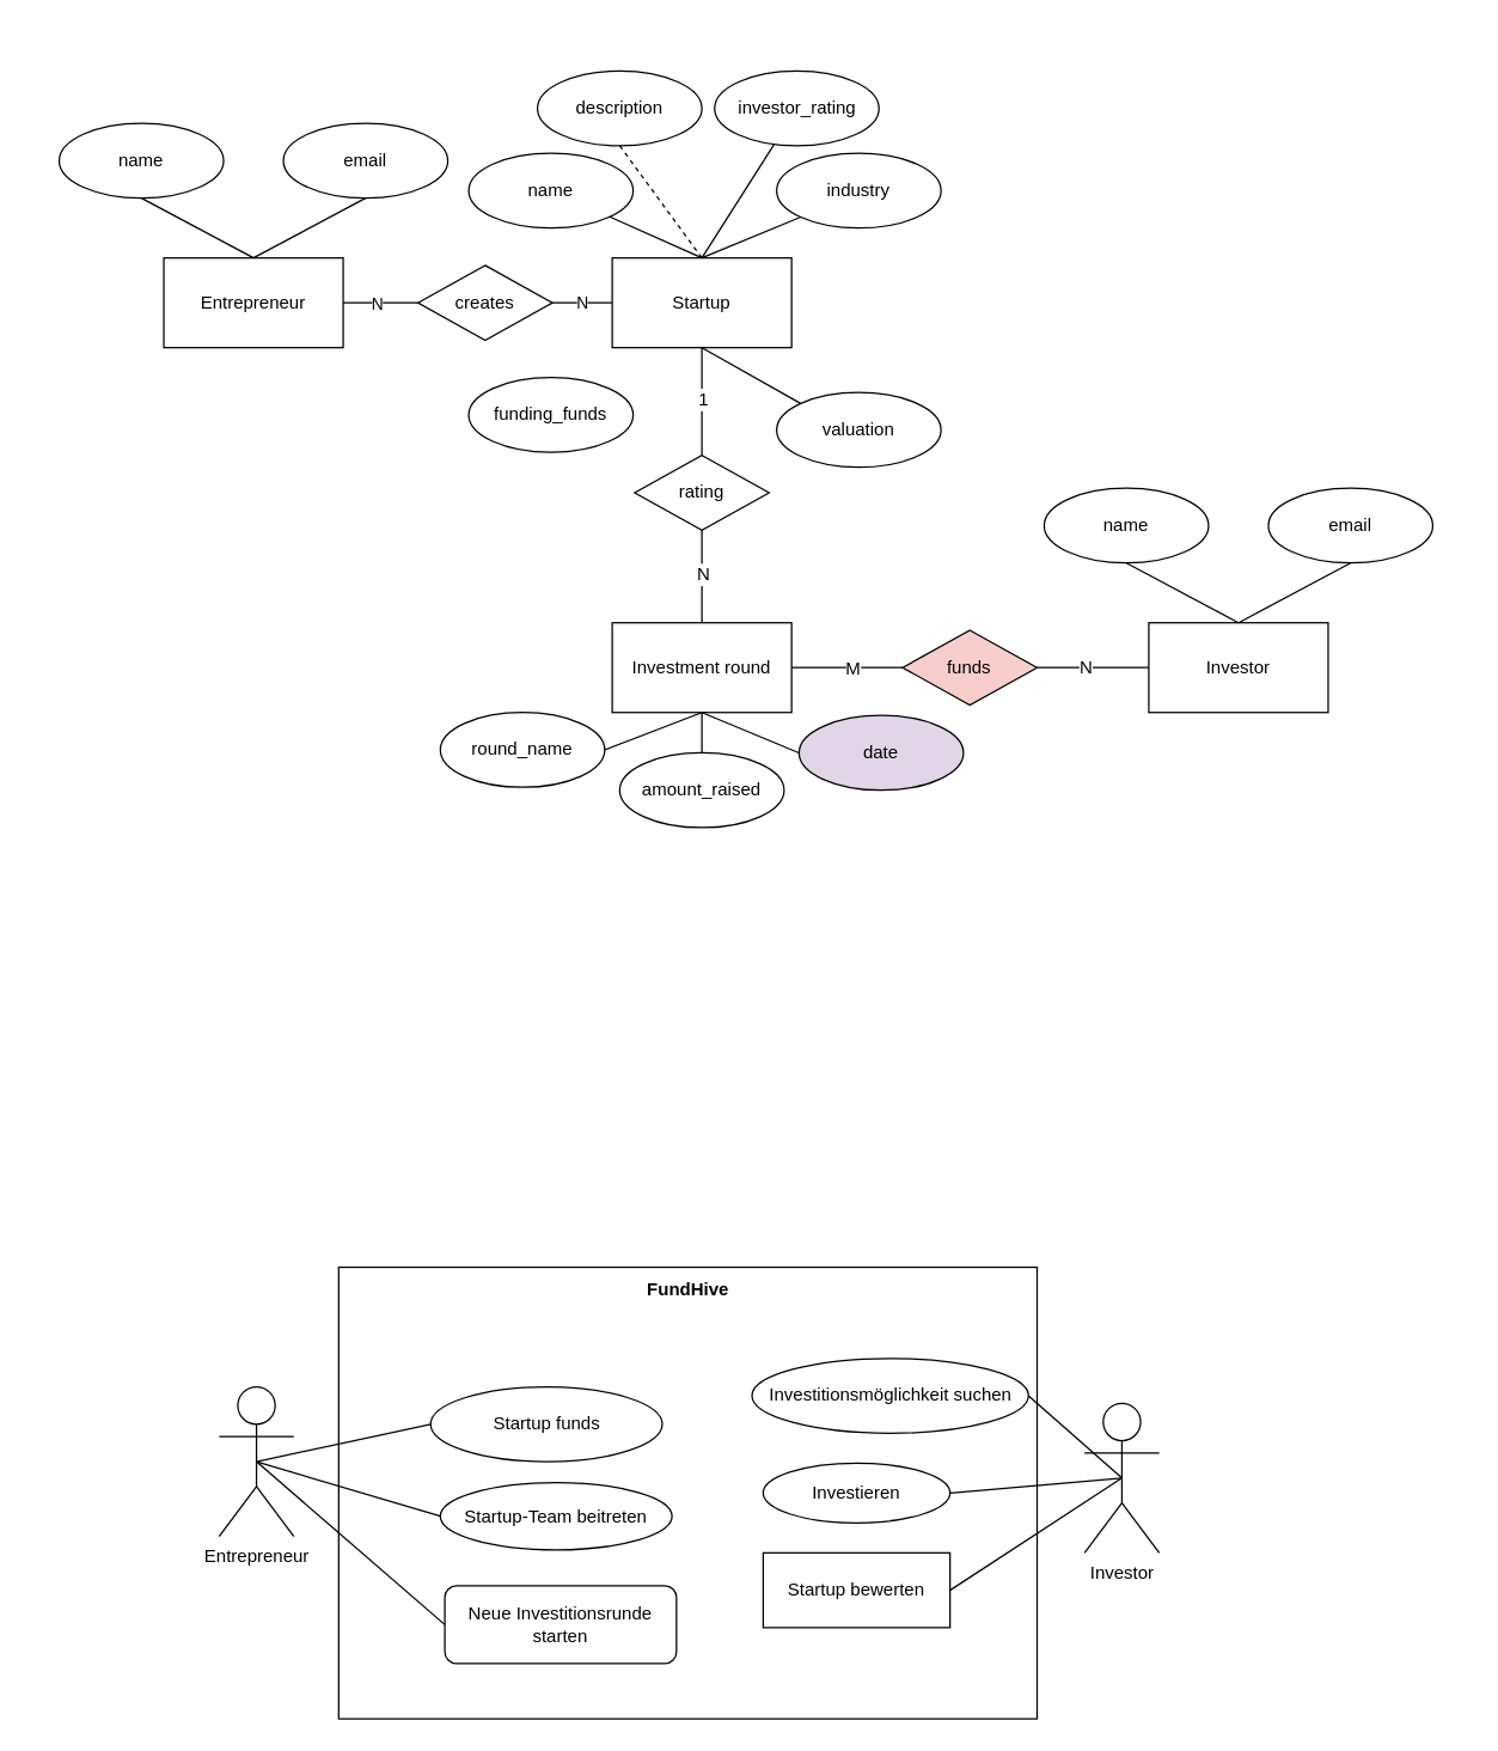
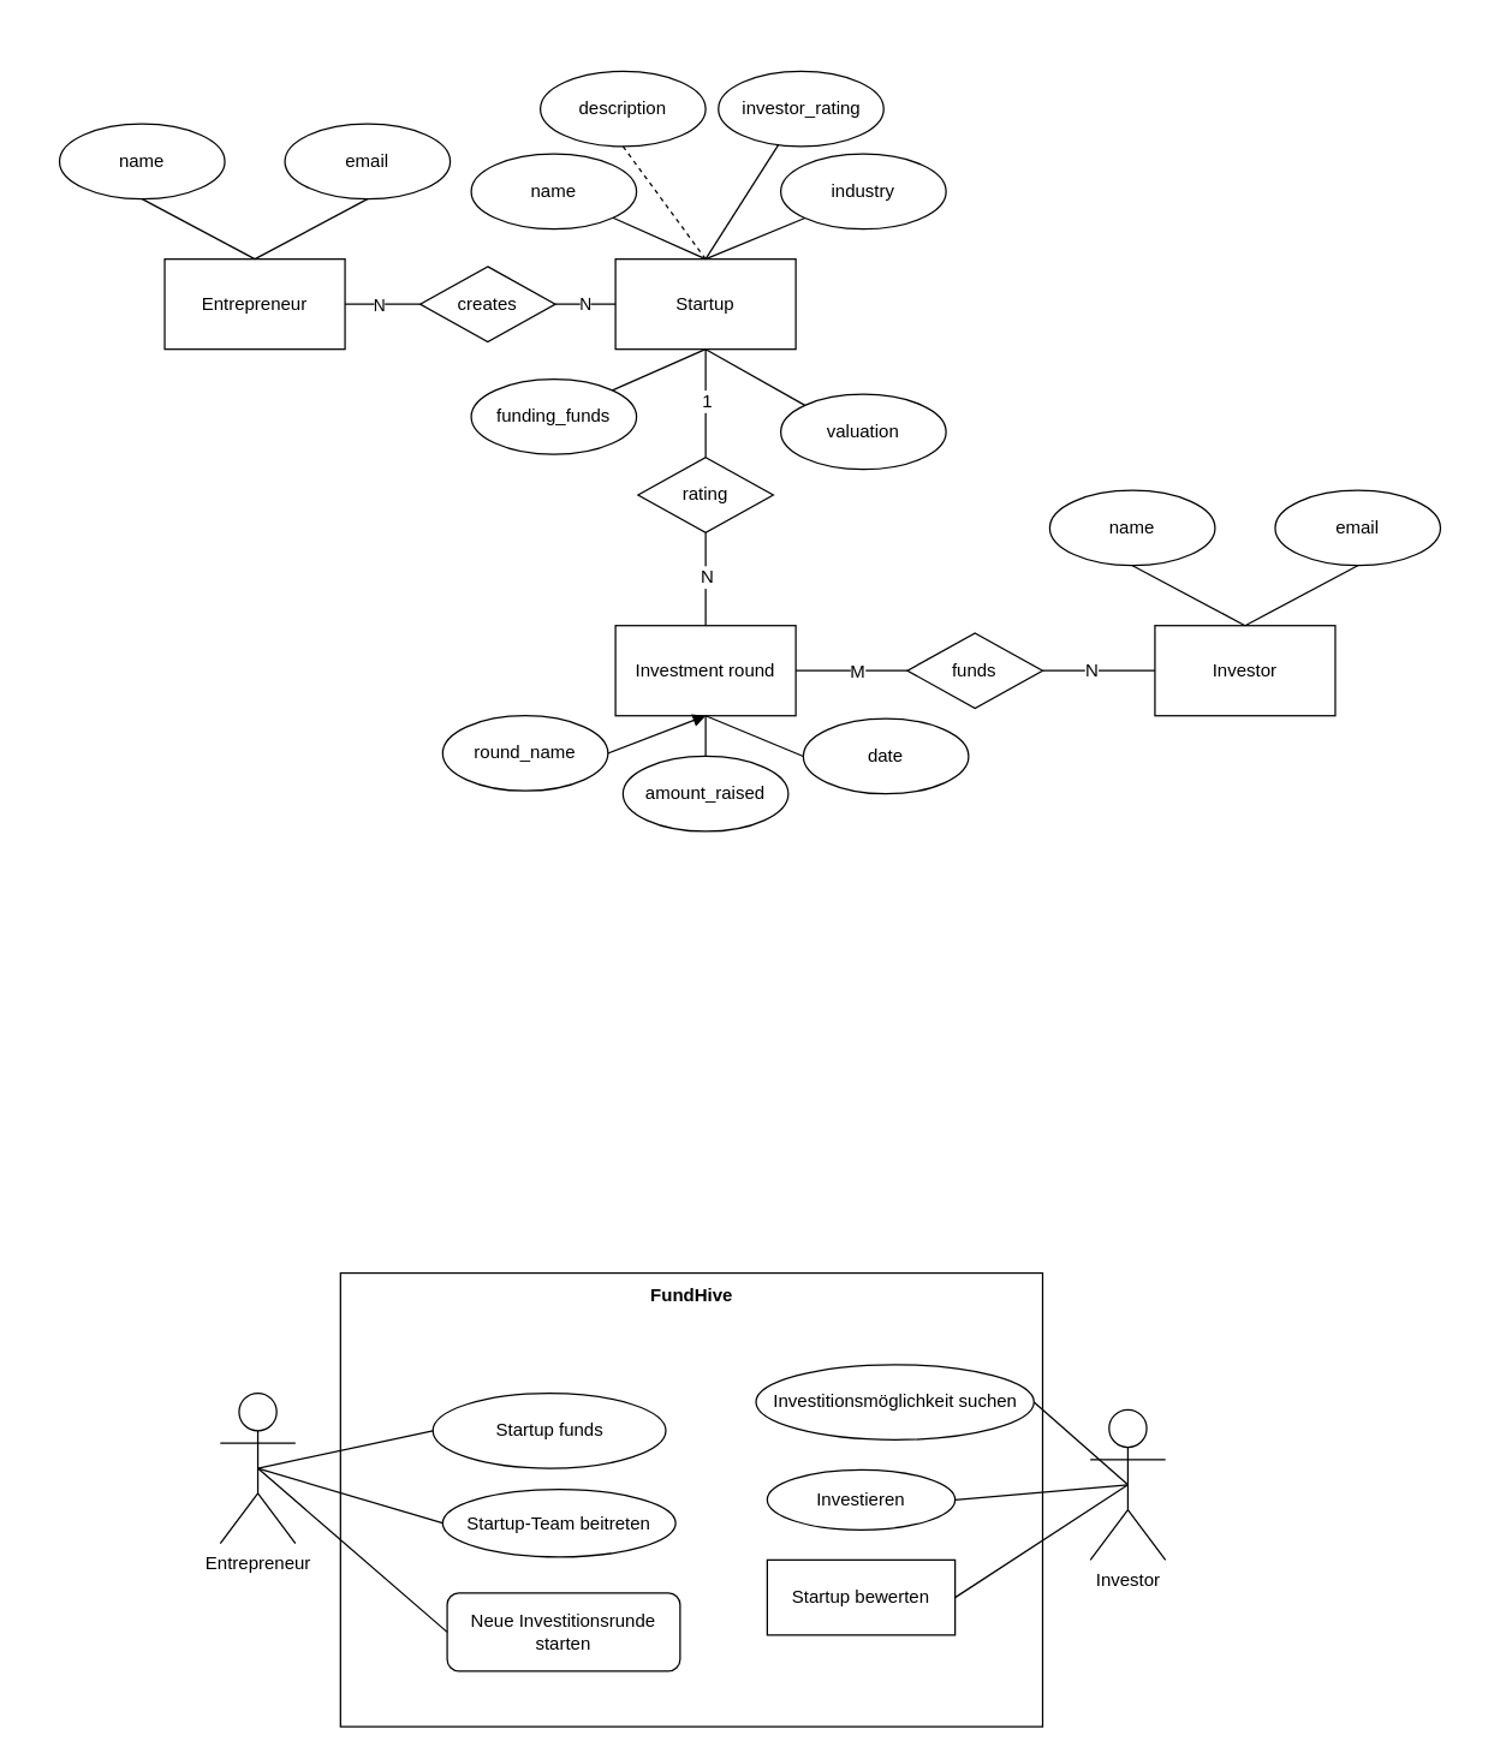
  <mxCell id="0" />
  <mxCell id="1" parent="0" />
  <mxCell id="2" value="" style="rounded=0;whiteSpace=wrap;html=1;strokeColor=light-dark(#FFFFFF,#FFFFFF);" parent="1" vertex="1"><mxGeometry x="20" y="20" width="960" height="561" as="geometry" /></mxCell>
  <mxCell id="3" value="" style="rounded=0;whiteSpace=wrap;html=1;strokeColor=light-dark(#FFFFFF,#FFFFFF);" parent="1" vertex="1"><mxGeometry x="111" y="827" width="695" height="290" as="geometry" /></mxCell>
  <mxCell id="4" value="Startup" style="rounded=0;whiteSpace=wrap;html=1;" parent="1" vertex="1"><mxGeometry x="409" y="172" width="120" height="60" as="geometry" /></mxCell>
  <mxCell id="5" value="Investor" style="rounded=0;whiteSpace=wrap;html=1;" parent="1" vertex="1"><mxGeometry x="768" y="416" width="120" height="60" as="geometry" /></mxCell>
  <mxCell id="6" value="Entrepreneur" style="rounded=0;whiteSpace=wrap;html=1;" parent="1" vertex="1"><mxGeometry x="109" y="172" width="120" height="60" as="geometry" /></mxCell>
  <mxCell id="7" value="name" style="ellipse;whiteSpace=wrap;html=1;" parent="1" vertex="1"><mxGeometry x="39" y="82" width="110" height="50" as="geometry" /></mxCell>
  <mxCell id="8" value="email" style="ellipse;whiteSpace=wrap;html=1;" parent="1" vertex="1"><mxGeometry x="189" y="82" width="110" height="50" as="geometry" /></mxCell>
  <mxCell id="9" value="" style="endArrow=none;html=1;rounded=0;entryX=0.5;entryY=1;entryDx=0;entryDy=0;exitX=0.5;exitY=0;exitDx=0;exitDy=0;" parent="1" source="6" target="7" edge="1"><mxGeometry width="50" height="50" relative="1" as="geometry"><mxPoint x="189" y="342" as="sourcePoint" /><mxPoint x="239" y="292" as="targetPoint" /></mxGeometry></mxCell>
  <mxCell id="10" value="" style="endArrow=none;html=1;rounded=0;entryX=0.5;entryY=1;entryDx=0;entryDy=0;exitX=0.5;exitY=0;exitDx=0;exitDy=0;" parent="1" source="6" target="8" edge="1"><mxGeometry width="50" height="50" relative="1" as="geometry"><mxPoint x="179" y="182" as="sourcePoint" /><mxPoint x="104" y="142" as="targetPoint" /></mxGeometry></mxCell>
  <mxCell id="11" value="creates" style="rhombus;whiteSpace=wrap;html=1;" parent="1" vertex="1"><mxGeometry x="279" y="177" width="90" height="50" as="geometry" /></mxCell>
  <mxCell id="12" value="" style="endArrow=none;html=1;rounded=0;exitX=1;exitY=0.5;exitDx=0;exitDy=0;entryX=0;entryY=0.5;entryDx=0;entryDy=0;" parent="1" source="6" target="11" edge="1"><mxGeometry width="50" height="50" relative="1" as="geometry"><mxPoint x="409" y="192" as="sourcePoint" /><mxPoint x="459" y="142" as="targetPoint" /></mxGeometry></mxCell>
  <mxCell id="13" value="N" style="edgeLabel;html=1;align=center;verticalAlign=middle;resizable=0;points=[];" parent="12" vertex="1" connectable="0"><mxGeometry x="-0.112" relative="1" as="geometry"><mxPoint as="offset" /></mxGeometry></mxCell>
  <mxCell id="14" value="N" style="endArrow=none;html=1;rounded=0;exitX=1;exitY=0.5;exitDx=0;exitDy=0;entryX=0;entryY=0.5;entryDx=0;entryDy=0;" parent="1" source="11" target="4" edge="1"><mxGeometry width="50" height="50" relative="1" as="geometry"><mxPoint x="279" y="292" as="sourcePoint" /><mxPoint x="329" y="242" as="targetPoint" /></mxGeometry></mxCell>
  <mxCell id="15" value="name" style="ellipse;whiteSpace=wrap;html=1;" parent="1" vertex="1"><mxGeometry x="698" y="326" width="110" height="50" as="geometry" /></mxCell>
  <mxCell id="16" value="email" style="ellipse;whiteSpace=wrap;html=1;" parent="1" vertex="1"><mxGeometry x="848" y="326" width="110" height="50" as="geometry" /></mxCell>
  <mxCell id="17" value="" style="endArrow=none;html=1;rounded=0;entryX=0.5;entryY=1;entryDx=0;entryDy=0;exitX=0.5;exitY=0;exitDx=0;exitDy=0;" parent="1" target="15" edge="1"><mxGeometry width="50" height="50" relative="1" as="geometry"><mxPoint x="828" y="416" as="sourcePoint" /><mxPoint x="898" y="536" as="targetPoint" /></mxGeometry></mxCell>
  <mxCell id="18" value="" style="endArrow=none;html=1;rounded=0;entryX=0.5;entryY=1;entryDx=0;entryDy=0;exitX=0.5;exitY=0;exitDx=0;exitDy=0;" parent="1" target="16" edge="1"><mxGeometry width="50" height="50" relative="1" as="geometry"><mxPoint x="828" y="416" as="sourcePoint" /><mxPoint x="763" y="386" as="targetPoint" /></mxGeometry></mxCell>
  <mxCell id="19" value="name" style="ellipse;whiteSpace=wrap;html=1;" parent="1" vertex="1"><mxGeometry x="313" y="102" width="110" height="50" as="geometry" /></mxCell>
  <mxCell id="20" value="funding_funds" style="ellipse;whiteSpace=wrap;html=1;" parent="1" vertex="1"><mxGeometry x="313" y="252" width="110" height="50" as="geometry" /></mxCell>
  <mxCell id="21" value="description" style="ellipse;whiteSpace=wrap;html=1;" parent="1" vertex="1"><mxGeometry x="359" y="47" width="110" height="50" as="geometry" /></mxCell>
  <mxCell id="22" value="industry" style="ellipse;whiteSpace=wrap;html=1;" parent="1" vertex="1"><mxGeometry x="519" y="102" width="110" height="50" as="geometry" /></mxCell>
  <mxCell id="23" value="valuation" style="ellipse;whiteSpace=wrap;html=1;" parent="1" vertex="1"><mxGeometry x="519" y="262" width="110" height="50" as="geometry" /></mxCell>
  <mxCell id="24" value="" style="endArrow=none;html=1;rounded=0;entryX=0.5;entryY=1;entryDx=0;entryDy=0;exitX=0.5;exitY=0;exitDx=0;exitDy=0;dashed=1;" parent="1" source="4" target="21" edge="1"><mxGeometry width="50" height="50" relative="1" as="geometry"><mxPoint x="389" y="192" as="sourcePoint" /><mxPoint x="439" y="142" as="targetPoint" /></mxGeometry></mxCell>
  <mxCell id="25" value="" style="endArrow=none;html=1;rounded=0;exitX=0.5;exitY=0;exitDx=0;exitDy=0;" parent="1" source="4" target="19" edge="1"><mxGeometry width="50" height="50" relative="1" as="geometry"><mxPoint x="419" y="172" as="sourcePoint" /><mxPoint x="469" y="122" as="targetPoint" /></mxGeometry></mxCell>
  <mxCell id="26" value="" style="endArrow=none;html=1;rounded=0;entryX=0;entryY=1;entryDx=0;entryDy=0;" parent="1" target="22" edge="1"><mxGeometry width="50" height="50" relative="1" as="geometry"><mxPoint x="469" y="172" as="sourcePoint" /><mxPoint x="529" y="132" as="targetPoint" /></mxGeometry></mxCell>
+ <mxCell id="27" value="" style="endArrow=none;html=1;rounded=0;entryX=0.5;entryY=1;entryDx=0;entryDy=0;exitX=1;exitY=0;exitDx=0;exitDy=0;" parent="1" source="20" target="4" edge="1"><mxGeometry width="50" height="50" relative="1" as="geometry"><mxPoint x="389" y="292" as="sourcePoint" /><mxPoint x="439" y="242" as="targetPoint" /></mxGeometry></mxCell>
  <mxCell id="28" value="" style="endArrow=none;html=1;rounded=0;entryX=0.5;entryY=1;entryDx=0;entryDy=0;exitX=0;exitY=0;exitDx=0;exitDy=0;" parent="1" source="23" target="4" edge="1"><mxGeometry width="50" height="50" relative="1" as="geometry"><mxPoint x="409" y="302" as="sourcePoint" /><mxPoint x="459" y="252" as="targetPoint" /></mxGeometry></mxCell>
  <mxCell id="29" value="" style="rounded=0;whiteSpace=wrap;html=1;" parent="1" vertex="1"><mxGeometry x="226" y="847" width="467.27" height="302" as="geometry" /></mxCell>
  <mxCell id="30" value="&lt;b&gt;FundHive&lt;/b&gt;" style="text;html=1;align=center;verticalAlign=middle;whiteSpace=wrap;rounded=0;" parent="1" vertex="1"><mxGeometry x="429.63" y="847" width="60" height="30" as="geometry" /></mxCell>
  <mxCell id="31" value="Entrepreneur" style="shape=umlActor;verticalLabelPosition=bottom;verticalAlign=top;html=1;outlineConnect=0;" parent="1" vertex="1"><mxGeometry x="146" y="927" width="50" height="100" as="geometry" /></mxCell>
  <mxCell id="32" value="Investor" style="shape=umlActor;verticalLabelPosition=bottom;verticalAlign=top;html=1;outlineConnect=0;" parent="1" vertex="1"><mxGeometry x="725" y="938" width="50" height="100" as="geometry" /></mxCell>
  <mxCell id="33" value="&lt;p data-pm-slice=&quot;1 1 []&quot;&gt;Startup funds&lt;/p&gt;" style="ellipse;whiteSpace=wrap;html=1;" parent="1" vertex="1"><mxGeometry x="287.5" y="927" width="155" height="50" as="geometry" /></mxCell>
  <mxCell id="34" value="Startup-Team beitreten" style="ellipse;whiteSpace=wrap;html=1;" parent="1" vertex="1"><mxGeometry x="294" y="991" width="155" height="45" as="geometry" /></mxCell>
  <mxCell id="35" value="&lt;p data-pm-slice=&quot;1 1 []&quot;&gt;Investitionsmöglichkeit suchen&lt;/p&gt;" style="ellipse;whiteSpace=wrap;html=1;" parent="1" vertex="1"><mxGeometry x="502.5" y="908" width="185" height="50" as="geometry" /></mxCell>
  <mxCell id="36" value="Investieren" style="ellipse;whiteSpace=wrap;html=1;" parent="1" vertex="1"><mxGeometry x="510" y="978" width="125" height="40" as="geometry" /></mxCell>
  <mxCell id="37" value="Startup bewerten" style="whiteSpace=wrap;html=1;rounded=0;" parent="1" vertex="1"><mxGeometry x="510" y="1038" width="125" height="50" as="geometry" /></mxCell>
  <mxCell id="38" value="investor_rating" style="ellipse;whiteSpace=wrap;html=1;" parent="1" vertex="1"><mxGeometry x="477.5" y="47" width="110" height="50" as="geometry" /></mxCell>
  <mxCell id="39" value="" style="endArrow=none;html=1;rounded=0;entryX=0.5;entryY=0;entryDx=0;entryDy=0;" parent="1" source="38" target="4" edge="1"><mxGeometry width="50" height="50" relative="1" as="geometry"><mxPoint x="389" y="332" as="sourcePoint" /><mxPoint x="439" y="282" as="targetPoint" /></mxGeometry></mxCell>
  <mxCell id="40" value="" style="endArrow=none;html=1;rounded=0;entryX=1;entryY=0.5;entryDx=0;entryDy=0;exitX=0.5;exitY=0.5;exitDx=0;exitDy=0;exitPerimeter=0;" parent="1" source="32" target="35" edge="1"><mxGeometry width="50" height="50" relative="1" as="geometry"><mxPoint x="755" y="1018" as="sourcePoint" /><mxPoint x="805" y="968" as="targetPoint" /></mxGeometry></mxCell>
  <mxCell id="41" value="" style="endArrow=none;html=1;rounded=0;entryX=1;entryY=0.5;entryDx=0;entryDy=0;exitX=0.5;exitY=0.5;exitDx=0;exitDy=0;exitPerimeter=0;" parent="1" source="32" target="36" edge="1"><mxGeometry width="50" height="50" relative="1" as="geometry"><mxPoint x="795" y="1018" as="sourcePoint" /><mxPoint x="845" y="968" as="targetPoint" /></mxGeometry></mxCell>
  <mxCell id="42" value="" style="endArrow=none;html=1;rounded=0;entryX=0.5;entryY=0.5;entryDx=0;entryDy=0;entryPerimeter=0;exitX=1;exitY=0.5;exitDx=0;exitDy=0;" parent="1" source="37" target="32" edge="1"><mxGeometry width="50" height="50" relative="1" as="geometry"><mxPoint x="735" y="1088" as="sourcePoint" /><mxPoint x="785" y="1038" as="targetPoint" /></mxGeometry></mxCell>
  <mxCell id="43" value="" style="endArrow=none;html=1;rounded=0;entryX=0;entryY=0.5;entryDx=0;entryDy=0;exitX=0.5;exitY=0.5;exitDx=0;exitDy=0;exitPerimeter=0;" parent="1" source="31" target="33" edge="1"><mxGeometry width="50" height="50" relative="1" as="geometry"><mxPoint x="156" y="987" as="sourcePoint" /><mxPoint x="206" y="937" as="targetPoint" /></mxGeometry></mxCell>
  <mxCell id="44" value="" style="endArrow=none;html=1;rounded=0;entryX=0;entryY=0.5;entryDx=0;entryDy=0;exitX=0.5;exitY=0.5;exitDx=0;exitDy=0;exitPerimeter=0;" parent="1" source="31" target="34" edge="1"><mxGeometry width="50" height="50" relative="1" as="geometry"><mxPoint x="206" y="1017" as="sourcePoint" /><mxPoint x="256" y="967" as="targetPoint" /></mxGeometry></mxCell>
  <mxCell id="45" value="Neue Investitionsrunde starten" style="whiteSpace=wrap;html=1;rounded=1;" parent="1" vertex="1"><mxGeometry x="297" y="1060" width="155" height="52" as="geometry" /></mxCell>
  <mxCell id="46" value="" style="endArrow=none;html=1;rounded=0;entryX=0.5;entryY=0.5;entryDx=0;entryDy=0;entryPerimeter=0;exitX=0;exitY=0.5;exitDx=0;exitDy=0;" parent="1" source="45" target="31" edge="1"><mxGeometry width="50" height="50" relative="1" as="geometry"><mxPoint x="112" y="1105" as="sourcePoint" /><mxPoint x="162" y="1055" as="targetPoint" /></mxGeometry></mxCell>
  <mxCell id="47" value="Investment round" style="rounded=0;whiteSpace=wrap;html=1;" parent="1" vertex="1"><mxGeometry x="409" y="416" width="120" height="60" as="geometry" /></mxCell>
  <mxCell id="48" value="" style="endArrow=none;html=1;rounded=0;entryX=0.5;entryY=1;entryDx=0;entryDy=0;exitX=0.5;exitY=0;exitDx=0;exitDy=0;" parent="1" source="50" target="4" edge="1"><mxGeometry width="50" height="50" relative="1" as="geometry"><mxPoint x="439.63" y="302" as="sourcePoint" /><mxPoint x="489.63" y="252" as="targetPoint" /></mxGeometry></mxCell>
  <mxCell id="49" value="1" style="edgeLabel;html=1;align=center;verticalAlign=middle;resizable=0;points=[];fontSize=12;" vertex="1" connectable="0" parent="48"><mxGeometry x="0.058" relative="1" as="geometry"><mxPoint as="offset" /></mxGeometry></mxCell>
  <mxCell id="50" value="rating" style="rhombus;whiteSpace=wrap;html=1;" parent="1" vertex="1"><mxGeometry x="424" y="304" width="90" height="50" as="geometry" /></mxCell>
  <mxCell id="51" value="" style="endArrow=none;html=1;rounded=0;entryX=0.5;entryY=1;entryDx=0;entryDy=0;exitX=0.5;exitY=0;exitDx=0;exitDy=0;" parent="1" source="47" target="50" edge="1"><mxGeometry width="50" height="50" relative="1" as="geometry"><mxPoint x="422" y="417" as="sourcePoint" /><mxPoint x="472" y="367" as="targetPoint" /></mxGeometry></mxCell>
  <mxCell id="52" value="N" style="edgeLabel;html=1;align=center;verticalAlign=middle;resizable=0;points=[];fontSize=12;" vertex="1" connectable="0" parent="51"><mxGeometry x="0.055" relative="1" as="geometry"><mxPoint as="offset" /></mxGeometry></mxCell>
- <mxCell id="53" value="funds" style="rhombus;whiteSpace=wrap;html=1;fillColor=#f8cecc;" parent="1" vertex="1"><mxGeometry x="603.27" y="421" width="90" height="50" as="geometry" /></mxCell>
+ <mxCell id="53" value="funds" style="rhombus;whiteSpace=wrap;html=1;" parent="1" vertex="1"><mxGeometry x="603.27" y="421" width="90" height="50" as="geometry" /></mxCell>
  <mxCell id="54" value="" style="endArrow=none;html=1;rounded=0;entryX=1;entryY=0.5;entryDx=0;entryDy=0;exitX=0;exitY=0.5;exitDx=0;exitDy=0;" parent="1" source="53" target="47" edge="1"><mxGeometry width="50" height="50" relative="1" as="geometry"><mxPoint x="651" y="296" as="sourcePoint" /><mxPoint x="701" y="246" as="targetPoint" /></mxGeometry></mxCell>
  <mxCell id="55" value="M" style="edgeLabel;html=1;align=center;verticalAlign=middle;resizable=0;points=[];fontSize=12;" vertex="1" connectable="0" parent="54"><mxGeometry x="-0.093" relative="1" as="geometry"><mxPoint as="offset" /></mxGeometry></mxCell>
  <mxCell id="56" value="round_name" style="ellipse;whiteSpace=wrap;html=1;" parent="1" vertex="1"><mxGeometry x="294" y="476" width="110" height="50" as="geometry" /></mxCell>
  <mxCell id="57" value="amount_raised" style="ellipse;whiteSpace=wrap;html=1;" parent="1" vertex="1"><mxGeometry x="414" y="503" width="110" height="50" as="geometry" /></mxCell>
- <mxCell id="58" value="date" style="ellipse;whiteSpace=wrap;html=1;fillColor=#e1d5e7;" parent="1" vertex="1"><mxGeometry x="534" y="478" width="110" height="50" as="geometry" /></mxCell>
- <mxCell id="59" value="" style="endArrow=none;html=1;rounded=0;entryX=0.5;entryY=1;entryDx=0;entryDy=0;exitX=1;exitY=0.5;exitDx=0;exitDy=0;" parent="1" source="56" target="47" edge="1"><mxGeometry width="50" height="50" relative="1" as="geometry"><mxPoint x="569" y="431" as="sourcePoint" /><mxPoint x="619" y="381" as="targetPoint" /></mxGeometry></mxCell>
+ <mxCell id="58" value="date" style="ellipse;whiteSpace=wrap;html=1;" parent="1" vertex="1"><mxGeometry x="534" y="478" width="110" height="50" as="geometry" /></mxCell>
+ <mxCell id="59" value="" style="endArrow=block;html=1;rounded=0;entryX=0.5;entryY=1;entryDx=0;entryDy=0;exitX=1;exitY=0.5;exitDx=0;exitDy=0;" parent="1" source="56" target="47" edge="1"><mxGeometry width="50" height="50" relative="1" as="geometry"><mxPoint x="569" y="431" as="sourcePoint" /><mxPoint x="619" y="381" as="targetPoint" /></mxGeometry></mxCell>
  <mxCell id="60" value="" style="endArrow=none;html=1;rounded=0;entryX=0.5;entryY=1;entryDx=0;entryDy=0;" parent="1" source="57" target="47" edge="1"><mxGeometry width="50" height="50" relative="1" as="geometry"><mxPoint x="372" y="641" as="sourcePoint" /><mxPoint x="422" y="591" as="targetPoint" /></mxGeometry></mxCell>
  <mxCell id="61" value="" style="endArrow=none;html=1;rounded=0;entryX=0.5;entryY=1;entryDx=0;entryDy=0;exitX=0;exitY=0.5;exitDx=0;exitDy=0;" parent="1" source="58" target="47" edge="1"><mxGeometry width="50" height="50" relative="1" as="geometry"><mxPoint x="505" y="601" as="sourcePoint" /><mxPoint x="555" y="551" as="targetPoint" /></mxGeometry></mxCell>
  <mxCell id="62" value="" style="endArrow=none;html=1;rounded=0;entryX=0;entryY=0.5;entryDx=0;entryDy=0;exitX=1;exitY=0.5;exitDx=0;exitDy=0;" parent="1" source="53" target="5" edge="1"><mxGeometry width="50" height="50" relative="1" as="geometry"><mxPoint x="700.13" y="449.25" as="sourcePoint" /><mxPoint x="611" y="419" as="targetPoint" /></mxGeometry></mxCell>
  <mxCell id="63" value="N" style="edgeLabel;html=1;align=center;verticalAlign=middle;resizable=0;points=[];fontSize=12;" vertex="1" connectable="0" parent="62"><mxGeometry x="-0.137" y="1" relative="1" as="geometry"><mxPoint as="offset" /></mxGeometry></mxCell>
